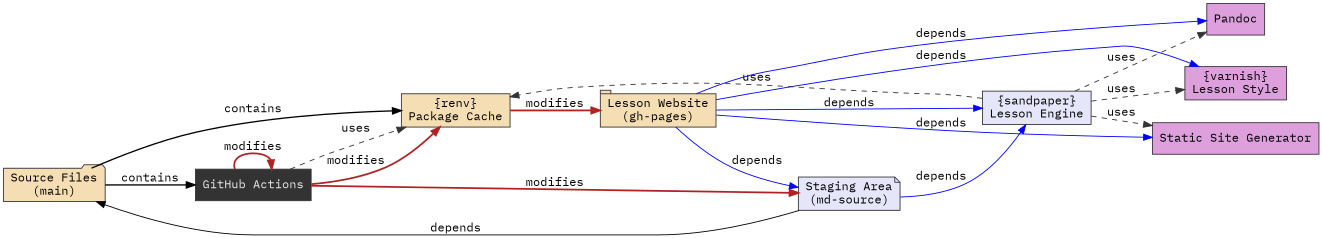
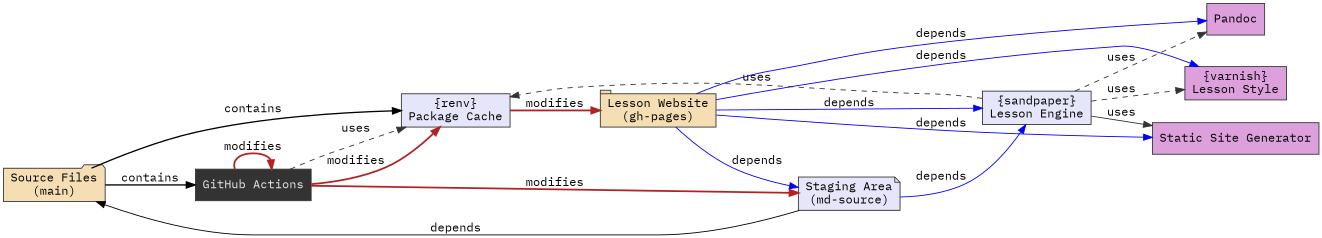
  digraph {
    fontname="IBM Plex Mono"
    rankdir=LR
    node [color=grey20 fillcolor=lavender fontname="IBM Plex Mono" shape=rect style=filled]
    edge [color=blue fontname="IBM Plex Mono" penwidth=1]
    n1 [fillcolor=wheat label="Source Files\n(main)" shape=folder]
    n2 [fillcolor=grey20 fontcolor=grey90 label="GitHub Actions"]
-   n3 [fillcolor=wheat label="{renv}\nPackage Cache"]
+   n3 [label="{renv}\nPackage Cache"]
    n4 [label="Staging Area\n(md-source)" shape=note]
    n5 [fillcolor=wheat label="Lesson Website\n(gh-pages)" shape=tab]
    n6 [label="{sandpaper}\nLesson Engine"]
    n7 [fillcolor=plum label="{varnish}\nLesson Style"]
    n8 [fillcolor=plum label="Static Site Generator"]
    n9 [fillcolor=plum label=Pandoc]
    n1 -> n2 [color=black label=contains penwidth=1.5]
    n1 -> n3 [color=black label=contains penwidth=1.5]
    n2 -> n2 [color=firebrick label=modifies penwidth=2]
    n2 -> n3 [color=firebrick label=modifies penwidth=2]
    n2 -> n3 [color=grey20 label=uses style=dashed]
    n2 -> n4 [color=firebrick label=modifies penwidth=2]
    n3 -> n5 [color=firebrick label=modifies penwidth=2]
    n4 -> n1 [color=black label=depends]
    n4 -> n6 [label=depends]
    n5 -> n4 [label=depends]
    n5 -> n6 [label=depends]
    n5 -> n7 [label=depends]
    n5 -> n8 [label=depends]
    n5 -> n9 [label=depends]
    n6 -> n3 [color=grey20 label=uses style=dashed]
    n6 -> n7 [color=grey20 label=uses style=dashed]
-   n6 -> n8 [color=grey20 label=uses style=dashed]
+   n6 -> n8 [color=grey20 label=uses style=solid]
    n6 -> n9 [color=grey20 label=uses style=dashed]
  }
